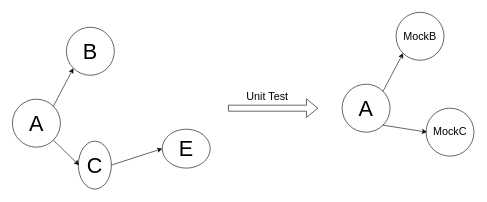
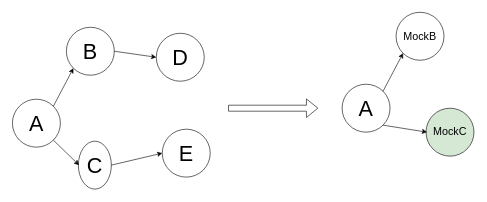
  <mxCell id="0" />
  <mxCell id="1" parent="0" />
  <mxCell id="2" value="&lt;font style=&quot;font-size: 36px&quot;&gt;A&lt;/font&gt;" style="ellipse;whiteSpace=wrap;html=1;aspect=fixed;" vertex="1" parent="1"><mxGeometry x="20" y="165" width="80" height="80" as="geometry" /></mxCell>
- <mxCell id="3" value="&lt;font style=&quot;font-size: 36px&quot;&gt;E&lt;/font&gt;" style="ellipse;whiteSpace=wrap;html=1;aspect=fixed;" vertex="1" parent="1"><mxGeometry x="270" y="215" width="80" height="65" as="geometry" /></mxCell>
+ <mxCell id="3" value="&lt;font style=&quot;font-size: 36px&quot;&gt;E&lt;/font&gt;" style="ellipse;whiteSpace=wrap;html=1;aspect=fixed;" vertex="1" parent="1"><mxGeometry x="270" y="215" width="80" height="80" as="geometry" /></mxCell>
+ <mxCell id="4" value="&lt;font style=&quot;font-size: 36px&quot;&gt;D&lt;/font&gt;" style="ellipse;whiteSpace=wrap;html=1;aspect=fixed;" vertex="1" parent="1"><mxGeometry x="260" y="55" width="80" height="80" as="geometry" /></mxCell>
  <mxCell id="5" value="&lt;font style=&quot;font-size: 36px&quot;&gt;C&lt;/font&gt;" style="ellipse;whiteSpace=wrap;html=1;aspect=fixed;" vertex="1" parent="1"><mxGeometry x="130" y="235" width="55" height="80" as="geometry" /></mxCell>
  <mxCell id="6" value="&lt;font style=&quot;font-size: 36px&quot;&gt;B&lt;/font&gt;" style="ellipse;whiteSpace=wrap;html=1;aspect=fixed;" vertex="1" parent="1"><mxGeometry x="110" y="45" width="80" height="80" as="geometry" /></mxCell>
  <mxCell id="7" value="" style="endArrow=classic;html=1;exitX=1;exitY=0;exitDx=0;exitDy=0;entryX=0;entryY=1;entryDx=0;entryDy=0;" edge="1" parent="1" source="2" target="6"><mxGeometry width="50" height="50" relative="1" as="geometry"><mxPoint x="60" y="175" as="sourcePoint" /><mxPoint x="110" y="125" as="targetPoint" /></mxGeometry></mxCell>
  <mxCell id="8" value="" style="endArrow=classic;html=1;exitX=1;exitY=1;exitDx=0;exitDy=0;entryX=0.021;entryY=0.5;entryDx=0;entryDy=0;entryPerimeter=0;" edge="1" parent="1" source="2" target="5"><mxGeometry width="50" height="50" relative="1" as="geometry"><mxPoint x="98.284" y="186.716" as="sourcePoint" /><mxPoint x="131.716" y="123.284" as="targetPoint" /></mxGeometry></mxCell>
+ <mxCell id="9" value="" style="endArrow=classic;html=1;exitX=1;exitY=0.5;exitDx=0;exitDy=0;entryX=0;entryY=0.5;entryDx=0;entryDy=0;" edge="1" parent="1" source="6" target="4"><mxGeometry width="50" height="50" relative="1" as="geometry"><mxPoint x="108.284" y="196.716" as="sourcePoint" /><mxPoint x="141.716" y="133.284" as="targetPoint" /></mxGeometry></mxCell>
  <mxCell id="10" value="" style="endArrow=classic;html=1;exitX=1;exitY=0.5;exitDx=0;exitDy=0;entryX=0;entryY=0.5;entryDx=0;entryDy=0;" edge="1" parent="1" source="5" target="3"><mxGeometry width="50" height="50" relative="1" as="geometry"><mxPoint x="118.284" y="206.716" as="sourcePoint" /><mxPoint x="151.716" y="143.284" as="targetPoint" /></mxGeometry></mxCell>
  <mxCell id="11" value="&lt;font style=&quot;font-size: 36px&quot;&gt;A&lt;/font&gt;" style="ellipse;whiteSpace=wrap;html=1;aspect=fixed;" vertex="1" parent="1"><mxGeometry x="570" y="140" width="80" height="80" as="geometry" /></mxCell>
- <mxCell id="12" value="&lt;span style=&quot;font-size: 18px&quot;&gt;MockC&lt;/span&gt;" style="ellipse;whiteSpace=wrap;html=1;aspect=fixed;" vertex="1" parent="1"><mxGeometry x="710" y="180" width="80" height="80" as="geometry" /></mxCell>
+ <mxCell id="12" value="&lt;span style=&quot;font-size: 18px&quot;&gt;MockC&lt;/span&gt;" style="ellipse;whiteSpace=wrap;html=1;aspect=fixed;fillColor=#d5e8d4;" vertex="1" parent="1"><mxGeometry x="710" y="180" width="80" height="80" as="geometry" /></mxCell>
  <mxCell id="13" value="&lt;font style=&quot;font-size: 18px&quot;&gt;MockB&lt;/font&gt;" style="ellipse;whiteSpace=wrap;html=1;aspect=fixed;" vertex="1" parent="1"><mxGeometry x="660" y="20" width="80" height="80" as="geometry" /></mxCell>
  <mxCell id="14" value="" style="endArrow=classic;html=1;exitX=1;exitY=0;exitDx=0;exitDy=0;entryX=0;entryY=1;entryDx=0;entryDy=0;" edge="1" parent="1" source="11" target="13"><mxGeometry width="50" height="50" relative="1" as="geometry"><mxPoint x="610" y="150" as="sourcePoint" /><mxPoint x="660" y="100" as="targetPoint" /></mxGeometry></mxCell>
  <mxCell id="15" value="" style="endArrow=classic;html=1;exitX=1;exitY=1;exitDx=0;exitDy=0;entryX=0.021;entryY=0.5;entryDx=0;entryDy=0;entryPerimeter=0;" edge="1" parent="1" source="11" target="12"><mxGeometry width="50" height="50" relative="1" as="geometry"><mxPoint x="648.284" y="161.716" as="sourcePoint" /><mxPoint x="681.716" y="98.284" as="targetPoint" /></mxGeometry></mxCell>
  <mxCell id="16" value="" style="shape=flexArrow;endArrow=classic;html=1;" edge="1" parent="1"><mxGeometry width="50" height="50" relative="1" as="geometry"><mxPoint x="380" y="180" as="sourcePoint" /><mxPoint x="530" y="180" as="targetPoint" /></mxGeometry></mxCell>
- <mxCell id="17" value="&lt;font style=&quot;font-size: 18px&quot;&gt;Unit Test&lt;/font&gt;" style="text;html=1;align=center;verticalAlign=middle;resizable=0;points=[];autosize=1;strokeColor=none;" vertex="1" parent="1"><mxGeometry x="400" y="150" width="90" height="20" as="geometry" /></mxCell>
